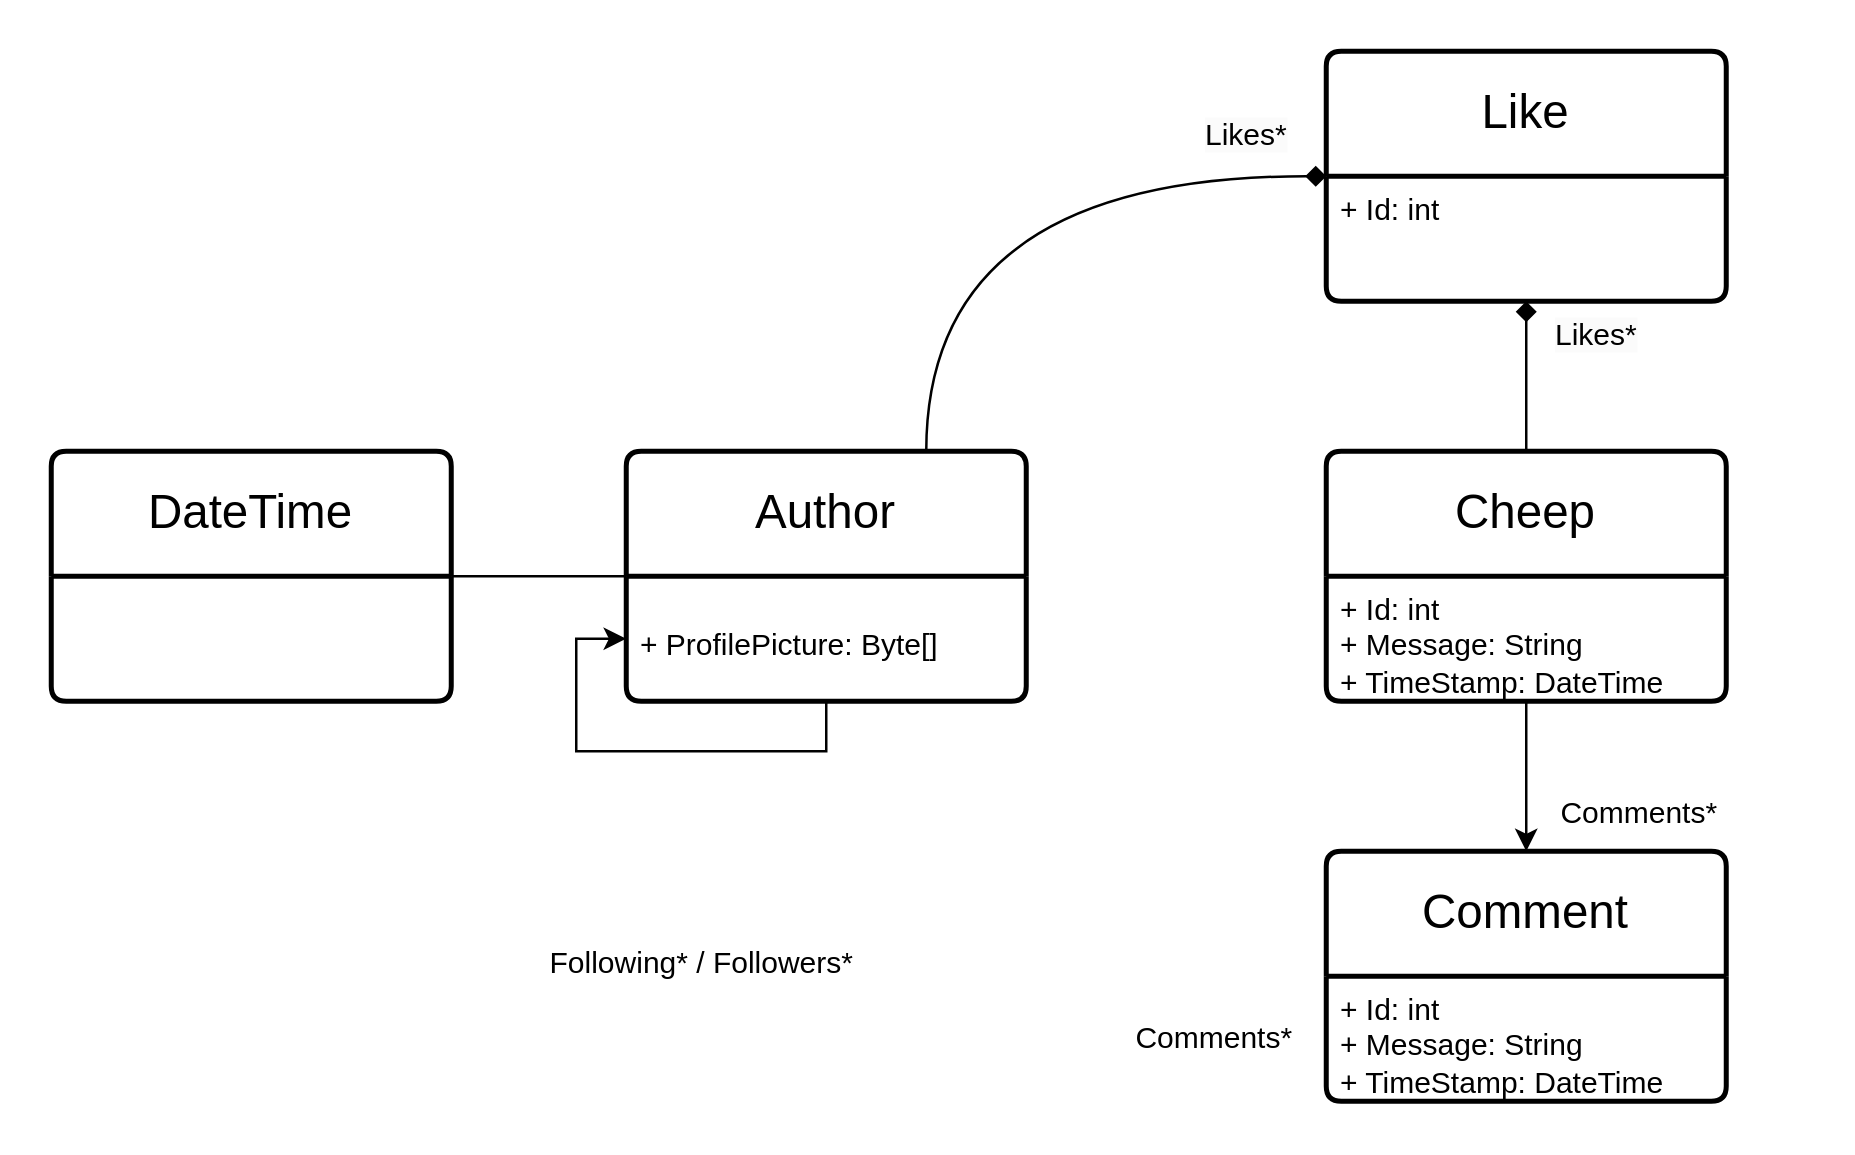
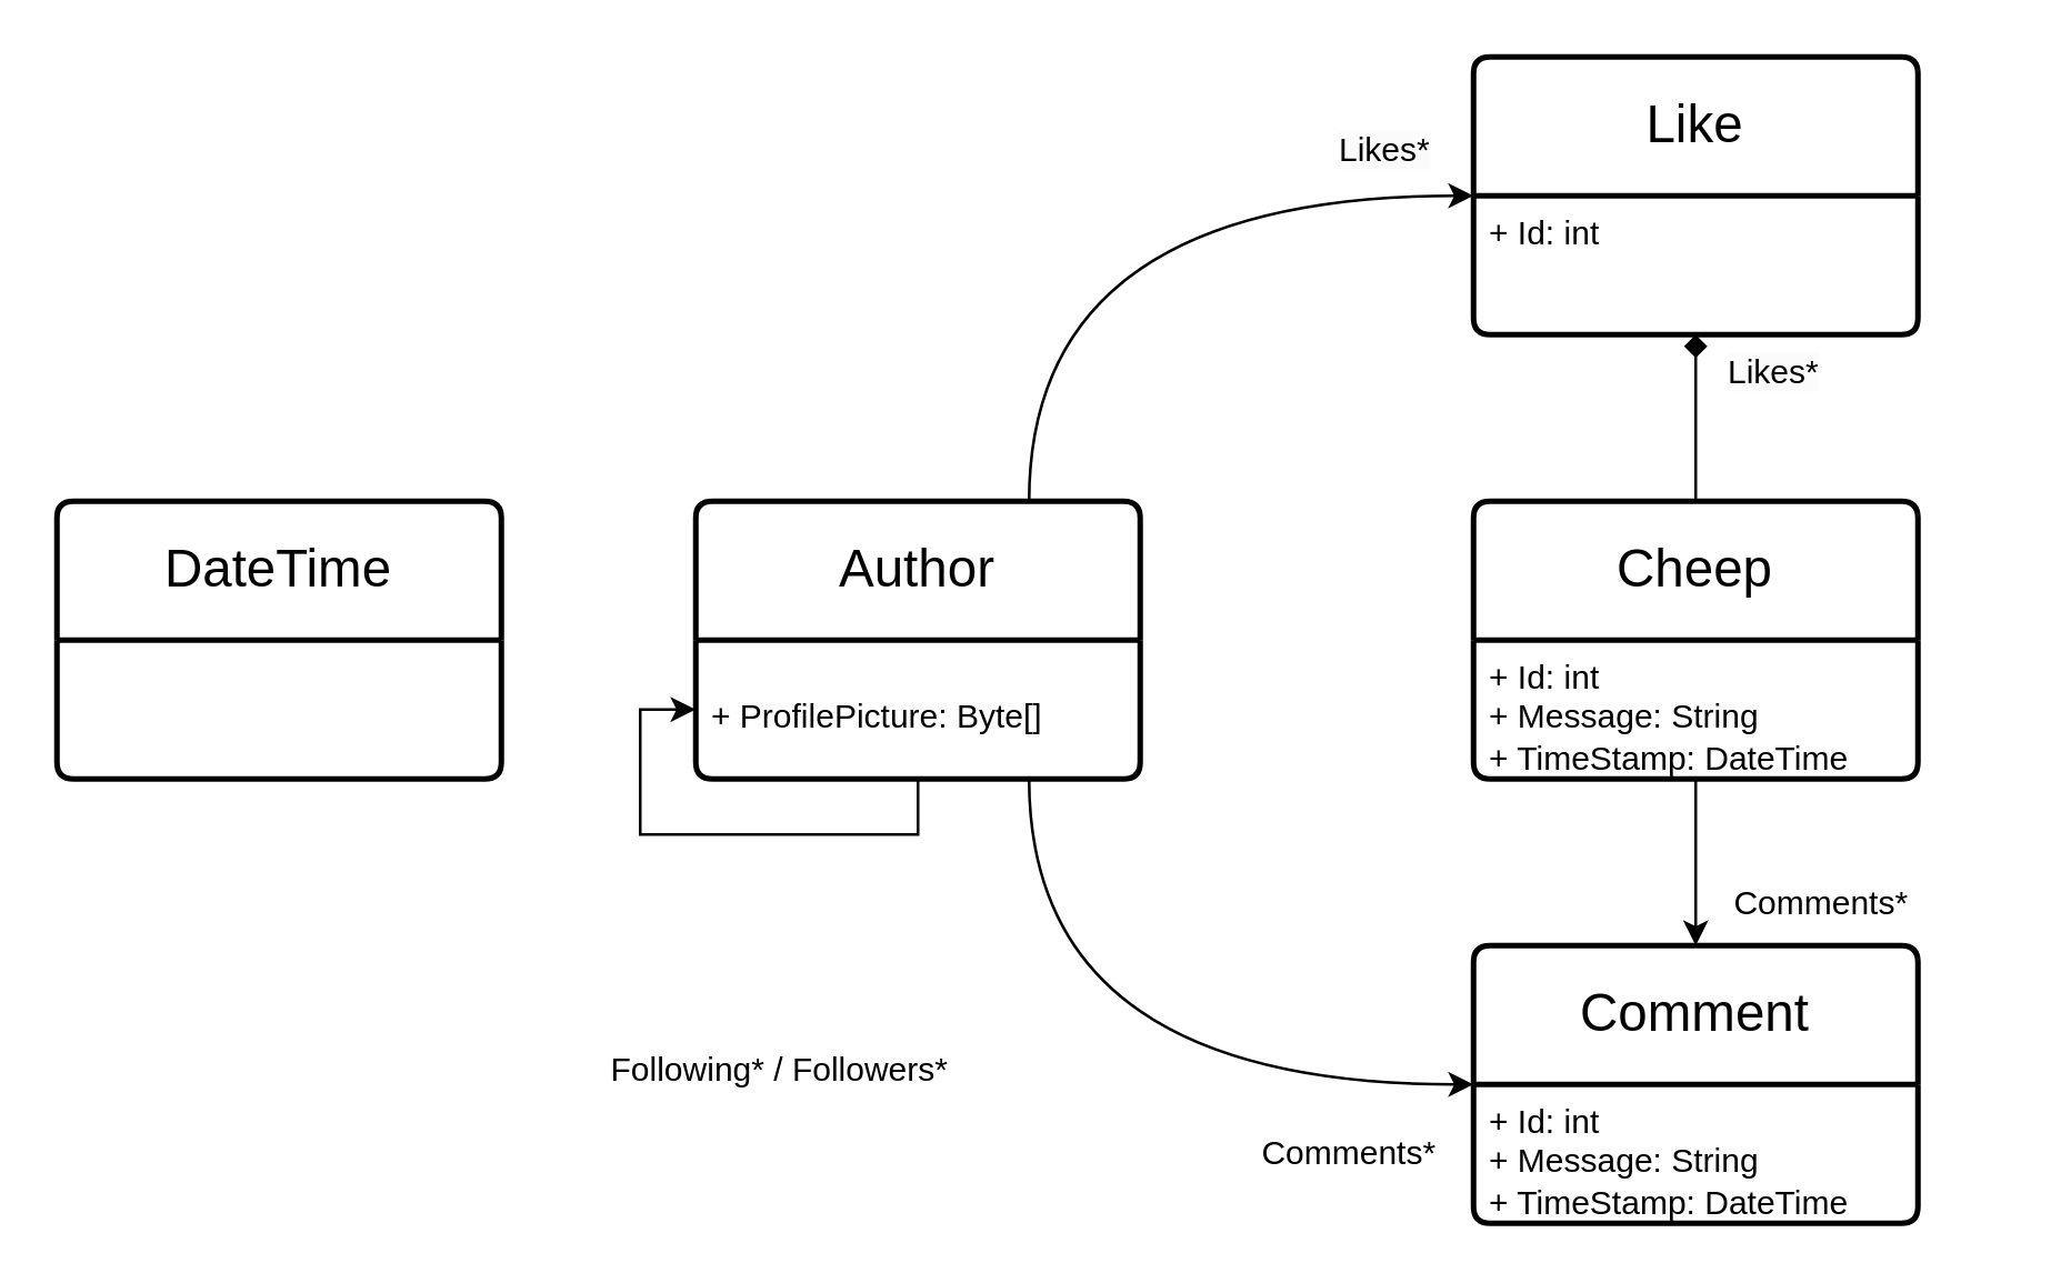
  <mxCell id="0" />
  <mxCell id="1" parent="0" />
  <mxCell id="2" style="edgeStyle=orthogonalEdgeStyle;rounded=0;orthogonalLoop=1;jettySize=auto;html=1;exitX=0.5;exitY=1;exitDx=0;exitDy=0;entryX=0;entryY=0.75;entryDx=0;entryDy=0;" edge="1" parent="1" source="5" target="4"><mxGeometry relative="1" as="geometry" /></mxCell>
- <mxCell id="3" style="edgeStyle=orthogonalEdgeStyle;rounded=0;orthogonalLoop=1;jettySize=auto;html=1;exitX=0.75;exitY=0;exitDx=0;exitDy=0;entryX=0;entryY=0.5;entryDx=0;entryDy=0;curved=1;endArrow=diamond;" edge="1" parent="1" source="4" target="16"><mxGeometry relative="1" as="geometry" /></mxCell>
+ <mxCell id="3" style="edgeStyle=orthogonalEdgeStyle;rounded=0;orthogonalLoop=1;jettySize=auto;html=1;exitX=0.75;exitY=0;exitDx=0;exitDy=0;entryX=0;entryY=0.5;entryDx=0;entryDy=0;curved=1;" edge="1" parent="1" source="4" target="16"><mxGeometry relative="1" as="geometry" /></mxCell>
  <mxCell id="4" value="&lt;font style=&quot;font-size: 19px;&quot;&gt;Author&lt;/font&gt;" style="swimlane;childLayout=stackLayout;horizontal=1;startSize=50;horizontalStack=0;rounded=1;fontSize=14;fontStyle=0;strokeWidth=2;resizeParent=0;resizeLast=1;shadow=0;dashed=0;align=center;arcSize=4;whiteSpace=wrap;html=1;" parent="1" vertex="1"><mxGeometry x="250" y="180" width="160" height="100" as="geometry"><mxRectangle x="310" y="400" width="50" height="50" as="alternateBounds" /></mxGeometry></mxCell>
  <mxCell id="5" value="&lt;br&gt;+ ProfilePicture: Byte[]&amp;nbsp;" style="align=left;strokeColor=none;fillColor=none;spacingLeft=4;fontSize=12;verticalAlign=top;resizable=0;rotatable=0;part=1;html=1;" parent="4" vertex="1"><mxGeometry y="50" width="160" height="50" as="geometry" /></mxCell>
  <mxCell id="6" value="&lt;font style=&quot;font-size: 19px;&quot;&gt;Cheep&lt;/font&gt;" style="swimlane;childLayout=stackLayout;horizontal=1;startSize=50;horizontalStack=0;rounded=1;fontSize=14;fontStyle=0;strokeWidth=2;resizeParent=0;resizeLast=1;shadow=0;dashed=0;align=center;arcSize=4;whiteSpace=wrap;html=1;" parent="1" vertex="1"><mxGeometry x="530" y="180" width="160" height="100" as="geometry"><mxRectangle x="310" y="400" width="50" height="50" as="alternateBounds" /></mxGeometry></mxCell>
  <mxCell id="7" value="+ Id: int&amp;nbsp;&lt;div&gt;+ Message: String&amp;nbsp;&lt;/div&gt;&lt;div&gt;+ TimeStamp: DateTime&lt;/div&gt;" style="align=left;strokeColor=none;fillColor=none;spacingLeft=4;fontSize=12;verticalAlign=top;resizable=0;rotatable=0;part=1;html=1;" parent="6" vertex="1"><mxGeometry y="50" width="160" height="50" as="geometry" /></mxCell>
  <mxCell id="8" value="&lt;font style=&quot;font-size: 19px;&quot;&gt;Comment&lt;/font&gt;" style="swimlane;childLayout=stackLayout;horizontal=1;startSize=50;horizontalStack=0;rounded=1;fontSize=14;fontStyle=0;strokeWidth=2;resizeParent=0;resizeLast=1;shadow=0;dashed=0;align=center;arcSize=4;whiteSpace=wrap;html=1;" parent="1" vertex="1"><mxGeometry x="530" y="340" width="160" height="100" as="geometry"><mxRectangle x="310" y="400" width="50" height="50" as="alternateBounds" /></mxGeometry></mxCell>
  <mxCell id="9" value="+ Id: int&amp;nbsp;&lt;div&gt;+ Message: String&amp;nbsp;&lt;/div&gt;&lt;div&gt;+ TimeStamp: DateTime&lt;/div&gt;" style="align=left;strokeColor=none;fillColor=none;spacingLeft=4;fontSize=12;verticalAlign=top;resizable=0;rotatable=0;part=1;html=1;" parent="8" vertex="1"><mxGeometry y="50" width="160" height="50" as="geometry" /></mxCell>
  <mxCell id="10" value="Following* / Followers*" style="text;html=1;align=center;verticalAlign=middle;resizable=0;points=[];autosize=1;strokeColor=none;fillColor=none;" parent="1" vertex="1"><mxGeometry x="210" y="370" width="140" height="30" as="geometry" /></mxCell>
  <mxCell id="11" value="Comments*" style="text;html=1;align=center;verticalAlign=middle;resizable=0;points=[];autosize=1;strokeColor=none;fillColor=none;" parent="1" vertex="1"><mxGeometry x="440" y="400" width="90" height="30" as="geometry" /></mxCell>
  <mxCell id="12" value="" style="edgeStyle=none;orthogonalLoop=1;jettySize=auto;html=1;rounded=0;exitX=0.5;exitY=1;exitDx=0;exitDy=0;entryX=0.5;entryY=0;entryDx=0;entryDy=0;" parent="1" source="7" target="8" edge="1"><mxGeometry width="100" relative="1" as="geometry"><mxPoint x="450" y="290" as="sourcePoint" /><mxPoint x="610" y="400" as="targetPoint" /><Array as="points" /></mxGeometry></mxCell>
  <mxCell id="13" value="Comments*" style="text;html=1;align=center;verticalAlign=middle;resizable=0;points=[];autosize=1;strokeColor=none;fillColor=none;" parent="1" vertex="1"><mxGeometry x="610" y="310" width="90" height="30" as="geometry" /></mxCell>
  <mxCell id="14" value="&lt;span style=&quot;font-size: 19px;&quot;&gt;DateTime&lt;/span&gt;" style="swimlane;childLayout=stackLayout;horizontal=1;startSize=50;horizontalStack=0;rounded=1;fontSize=14;fontStyle=0;strokeWidth=2;resizeParent=0;resizeLast=1;shadow=0;dashed=0;align=center;arcSize=4;whiteSpace=wrap;html=1;" parent="1" vertex="1"><mxGeometry x="20" y="180" width="160" height="100" as="geometry"><mxRectangle x="310" y="400" width="50" height="50" as="alternateBounds" /></mxGeometry></mxCell>
- <mxCell id="15" value="" style="edgeStyle=none;orthogonalLoop=1;jettySize=auto;html=1;rounded=0;entryX=0;entryY=0;entryDx=0;entryDy=0;endArrow=none;endFill=0;" parent="1" source="14" target="5" edge="1"><mxGeometry width="100" relative="1" as="geometry"><mxPoint x="0" y="130" as="sourcePoint" /><mxPoint x="100" y="130" as="targetPoint" /><Array as="points" /></mxGeometry></mxCell>
  <mxCell id="16" value="&lt;font style=&quot;font-size: 19px;&quot;&gt;Like&lt;/font&gt;" style="swimlane;childLayout=stackLayout;horizontal=1;startSize=50;horizontalStack=0;rounded=1;fontSize=14;fontStyle=0;strokeWidth=2;resizeParent=0;resizeLast=1;shadow=0;dashed=0;align=center;arcSize=4;whiteSpace=wrap;html=1;" vertex="1" parent="1"><mxGeometry x="530" y="20" width="160" height="100" as="geometry"><mxRectangle x="310" y="400" width="50" height="50" as="alternateBounds" /></mxGeometry></mxCell>
  <mxCell id="17" value="+ Id: int&amp;nbsp;" style="align=left;strokeColor=none;fillColor=none;spacingLeft=4;fontSize=12;verticalAlign=top;resizable=0;rotatable=0;part=1;html=1;" vertex="1" parent="16"><mxGeometry y="50" width="160" height="50" as="geometry" /></mxCell>
  <mxCell id="18" value="" style="edgeStyle=none;orthogonalLoop=1;jettySize=auto;html=1;rounded=0;exitX=0.5;exitY=0;exitDx=0;exitDy=0;entryX=0.5;entryY=1;entryDx=0;entryDy=0;endArrow=diamond;" edge="1" parent="1" source="6" target="17"><mxGeometry width="100" relative="1" as="geometry"><mxPoint x="690" y="290" as="sourcePoint" /><mxPoint x="560" y="360" as="targetPoint" /><Array as="points" /></mxGeometry></mxCell>
  <mxCell id="19" value="&lt;span style=&quot;color: rgb(0, 0, 0); font-family: Helvetica; font-size: 12px; font-style: normal; font-variant-ligatures: normal; font-variant-caps: normal; font-weight: 400; letter-spacing: normal; orphans: 2; text-align: center; text-indent: 0px; text-transform: none; widows: 2; word-spacing: 0px; -webkit-text-stroke-width: 0px; white-space: nowrap; background-color: rgb(251, 251, 251); text-decoration-thickness: initial; text-decoration-style: initial; text-decoration-color: initial; display: inline !important; float: none;&quot;&gt;Likes*&lt;/span&gt;" style="text;whiteSpace=wrap;html=1;" vertex="1" parent="1"><mxGeometry x="620" y="120" width="100" height="40" as="geometry" /></mxCell>
+ <mxCell id="20" style="edgeStyle=orthogonalEdgeStyle;rounded=0;orthogonalLoop=1;jettySize=auto;html=1;exitX=0.75;exitY=1;exitDx=0;exitDy=0;entryX=0;entryY=0.5;entryDx=0;entryDy=0;curved=1;" edge="1" parent="1" source="5" target="8"><mxGeometry relative="1" as="geometry" /></mxCell>
  <mxCell id="21" value="&lt;span style=&quot;color: rgb(0, 0, 0); font-family: Helvetica; font-size: 12px; font-style: normal; font-variant-ligatures: normal; font-variant-caps: normal; font-weight: 400; letter-spacing: normal; orphans: 2; text-align: center; text-indent: 0px; text-transform: none; widows: 2; word-spacing: 0px; -webkit-text-stroke-width: 0px; white-space: nowrap; background-color: rgb(251, 251, 251); text-decoration-thickness: initial; text-decoration-style: initial; text-decoration-color: initial; display: inline !important; float: none;&quot;&gt;Likes*&lt;/span&gt;" style="text;whiteSpace=wrap;html=1;" vertex="1" parent="1"><mxGeometry x="480" y="40" width="100" height="40" as="geometry" /></mxCell>
